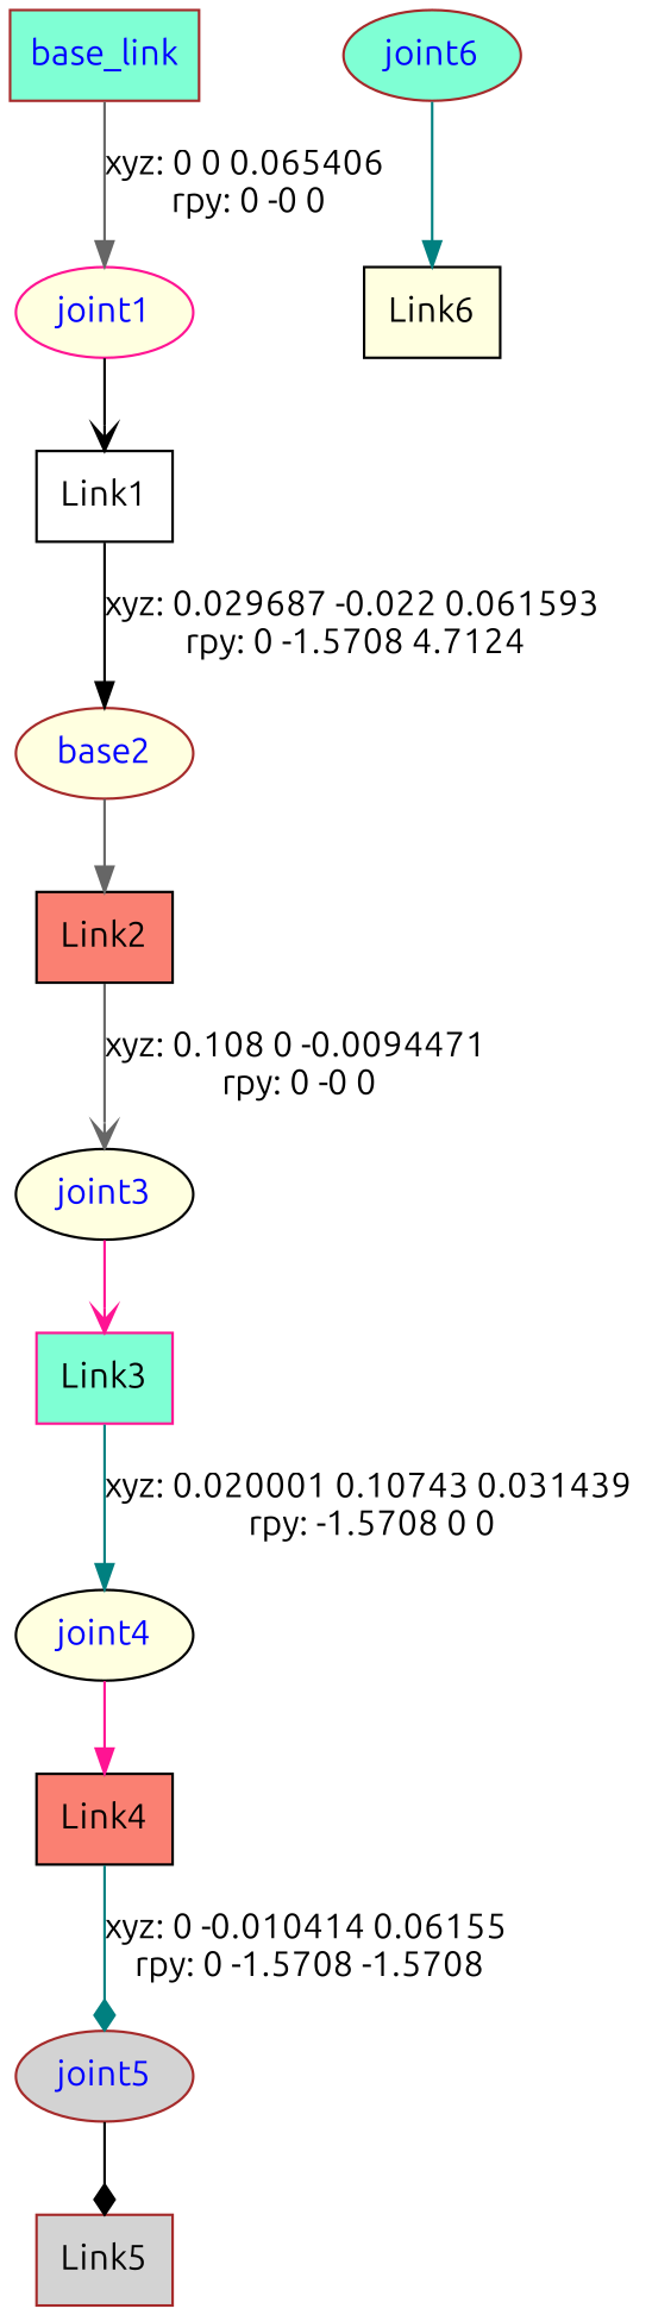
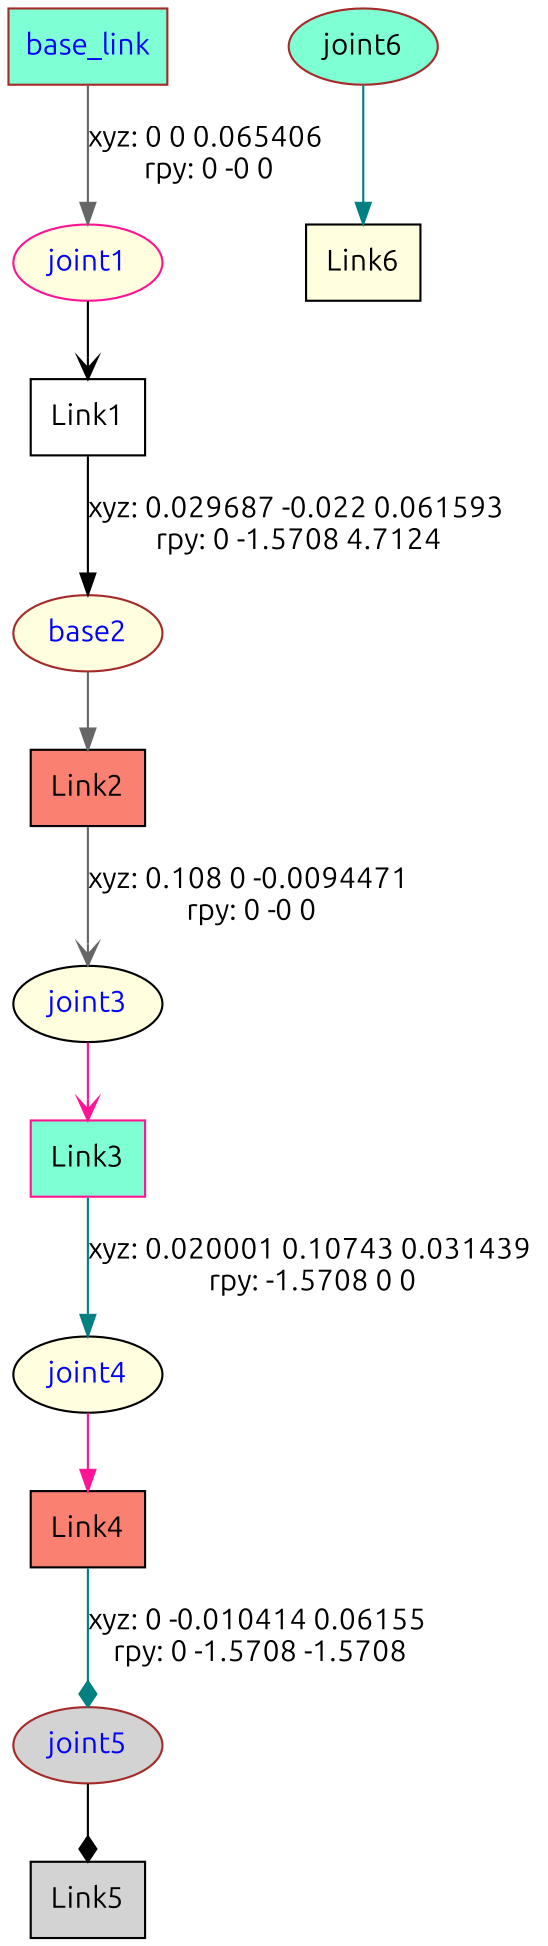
  digraph {
    fontname=Ubuntu
    node [color=black fillcolor=lightyellow fontcolor=blue fontname=Ubuntu shape=box style=filled]
    edge [arrowhead=normal color=gray40 fontname=Ubuntu]
    n1 [color=brown fillcolor=aquamarine label=base_link]
    joint1 [color=deeppink shape=ellipse]
    n3 [fillcolor=white label=Link1 fontcolor=""]
    n4 [color=brown label=base2 shape=ellipse]
    n5 [fillcolor=salmon label=Link2 fontcolor=""]
    joint3 [shape=ellipse]
    n7 [color=deeppink fillcolor=aquamarine label=Link3 fontcolor=""]
    joint4 [shape=ellipse]
    n9 [fillcolor=salmon label=Link4 fontcolor=""]
    joint5 [color=brown fillcolor=lightgrey shape=ellipse]
-   n11 [color=brown fillcolor=lightgrey label=Link5 fontcolor=""]
-   joint6 [color=brown fillcolor=aquamarine shape=ellipse]
+   n11 [fillcolor=lightgrey label=Link5 fontcolor=""]
+   joint6 [color=brown fillcolor=aquamarine fontcolor=black shape=ellipse]
    n13 [label=Link6 fontcolor=""]
    n1 -> joint1 [label="xyz: 0 0 0.065406 \nrpy: 0 -0 0"]
    joint1 -> n3 [arrowhead=vee color=black]
    n3 -> n4 [color=black label="xyz: 0.029687 -0.022 0.061593 \nrpy: 0 -1.5708 4.7124"]
    n4 -> n5
    n5 -> joint3 [arrowhead=vee label="xyz: 0.108 0 -0.0094471 \nrpy: 0 -0 0"]
    joint3 -> n7 [arrowhead=vee color=deeppink]
    n7 -> joint4 [color=teal label="xyz: 0.020001 0.10743 0.031439 \nrpy: -1.5708 0 0"]
    joint4 -> n9 [color=deeppink]
    n9 -> joint5 [arrowhead=diamond color=teal label="xyz: 0 -0.010414 0.06155 \nrpy: 0 -1.5708 -1.5708"]
    joint5 -> n11 [arrowhead=diamond color=black]
    joint6 -> n13 [color=teal]
  }
